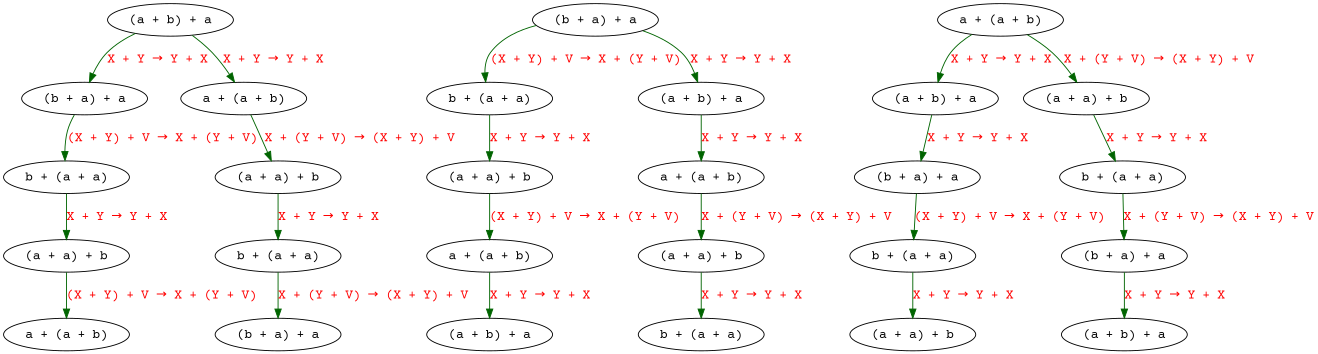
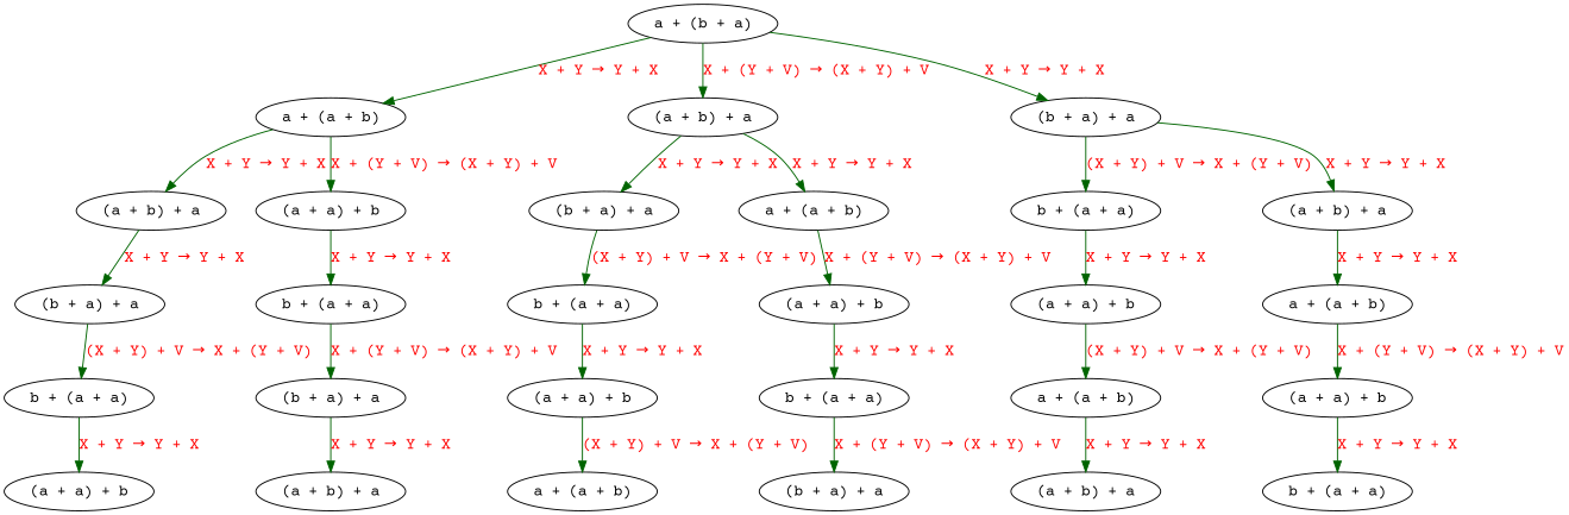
  digraph {
    fontname="Courier Prime"
    node [color=black style=solid fontname="Courier Prime"]
    edge [color=darkgreen style=solid fontname="Courier Prime"]
    n1 [label="(a + a) + b"]
    n2 [label="b + (a + a)"]
    n3 [label="a + (a + b)"]
    n4 [label="(b + a) + a"]
    n5 [label="b + (a + a)"]
    n6 [label="a + (a + b)"]
    n7 [label="(a + b) + a"]
    n8 [label="(a + b) + a"]
    n9 [label="(a + a) + b"]
    n10 [label="b + (a + a)"]
    n11 [label="(a + a) + b"]
    n12 [label="b + (a + a)"]
    n13 [label="(a + a) + b"]
    n14 [label="a + (a + b)"]
    n15 [label="a + (a + b)"]
    n16 [label="(a + b) + a"]
    n17 [label="(a + a) + b"]
+   n18 [label="a + (b + a)"]
    n19 [label="(a + b) + a"]
    n20 [label="(b + a) + a"]
    n21 [label="(b + a) + a"]
    n22 [label="(b + a) + a"]
    n23 [label="b + (a + a)"]
    n24 [label="(a + b) + a"]
    n25 [label="a + (a + b)"]
    n26 [label="(a + a) + b"]
    n27 [label="b + (a + a)"]
    n28 [label="(b + a) + a"]
    n1 -> n2 [label=<<font color ="red">X + Y → Y + X</font><br/>>]
    n2 -> n21 [label=<<font color ="red">X + (Y + V) → (X + Y) + V</font><br/>>]
    n4 -> n5 [label=<<font color ="red">(X + Y) + V → X + (Y + V)</font><br/>>]
    n5 -> n11 [label=<<font color ="red">X + Y → Y + X</font><br/>>]
    n6 -> n7 [label=<<font color ="red">X + Y → Y + X</font><br/>>]
    n9 -> n10 [label=<<font color ="red">X + Y → Y + X</font><br/>>]
    n11 -> n3 [label=<<font color ="red">(X + Y) + V → X + (Y + V)</font><br/>>]
    n12 -> n13 [label=<<font color ="red">X + Y → Y + X</font><br/>>]
    n13 -> n6 [label=<<font color ="red">(X + Y) + V → X + (Y + V)</font><br/>>]
    n14 -> n1 [label=<<font color ="red">X + (Y + V) → (X + Y) + V</font><br/>>]
    n15 -> n16 [label=<<font color ="red">X + Y → Y + X</font><br/>>]
    n15 -> n17 [label=<<font color ="red">X + (Y + V) → (X + Y) + V</font><br/>>]
    n16 -> n22 [label=<<font color ="red">X + Y → Y + X</font><br/>>]
    n17 -> n27 [label=<<font color ="red">X + Y → Y + X</font><br/>>]
+   n18 -> n15 [label=<<font color ="red">X + Y → Y + X</font><br/>>]
+   n18 -> n19 [label=<<font color ="red">X + (Y + V) → (X + Y) + V</font><br/>>]
+   n18 -> n20 [label=<<font color ="red">X + Y → Y + X</font><br/>>]
    n19 -> n4 [label=<<font color ="red">X + Y → Y + X</font><br/>>]
    n19 -> n14 [label=<<font color ="red">X + Y → Y + X</font><br/>>]
    n20 -> n12 [label=<<font color ="red">(X + Y) + V → X + (Y + V)</font><br/>>]
    n20 -> n24 [label=<<font color ="red">X + Y → Y + X</font><br/>>]
    n22 -> n23 [label=<<font color ="red">(X + Y) + V → X + (Y + V)</font><br/>>]
    n23 -> n26 [label=<<font color ="red">X + Y → Y + X</font><br/>>]
    n24 -> n25 [label=<<font color ="red">X + Y → Y + X</font><br/>>]
    n25 -> n9 [label=<<font color ="red">X + (Y + V) → (X + Y) + V</font><br/>>]
    n27 -> n28 [label=<<font color ="red">X + (Y + V) → (X + Y) + V</font><br/>>]
    n28 -> n8 [label=<<font color ="red">X + Y → Y + X</font><br/>>]
  }
